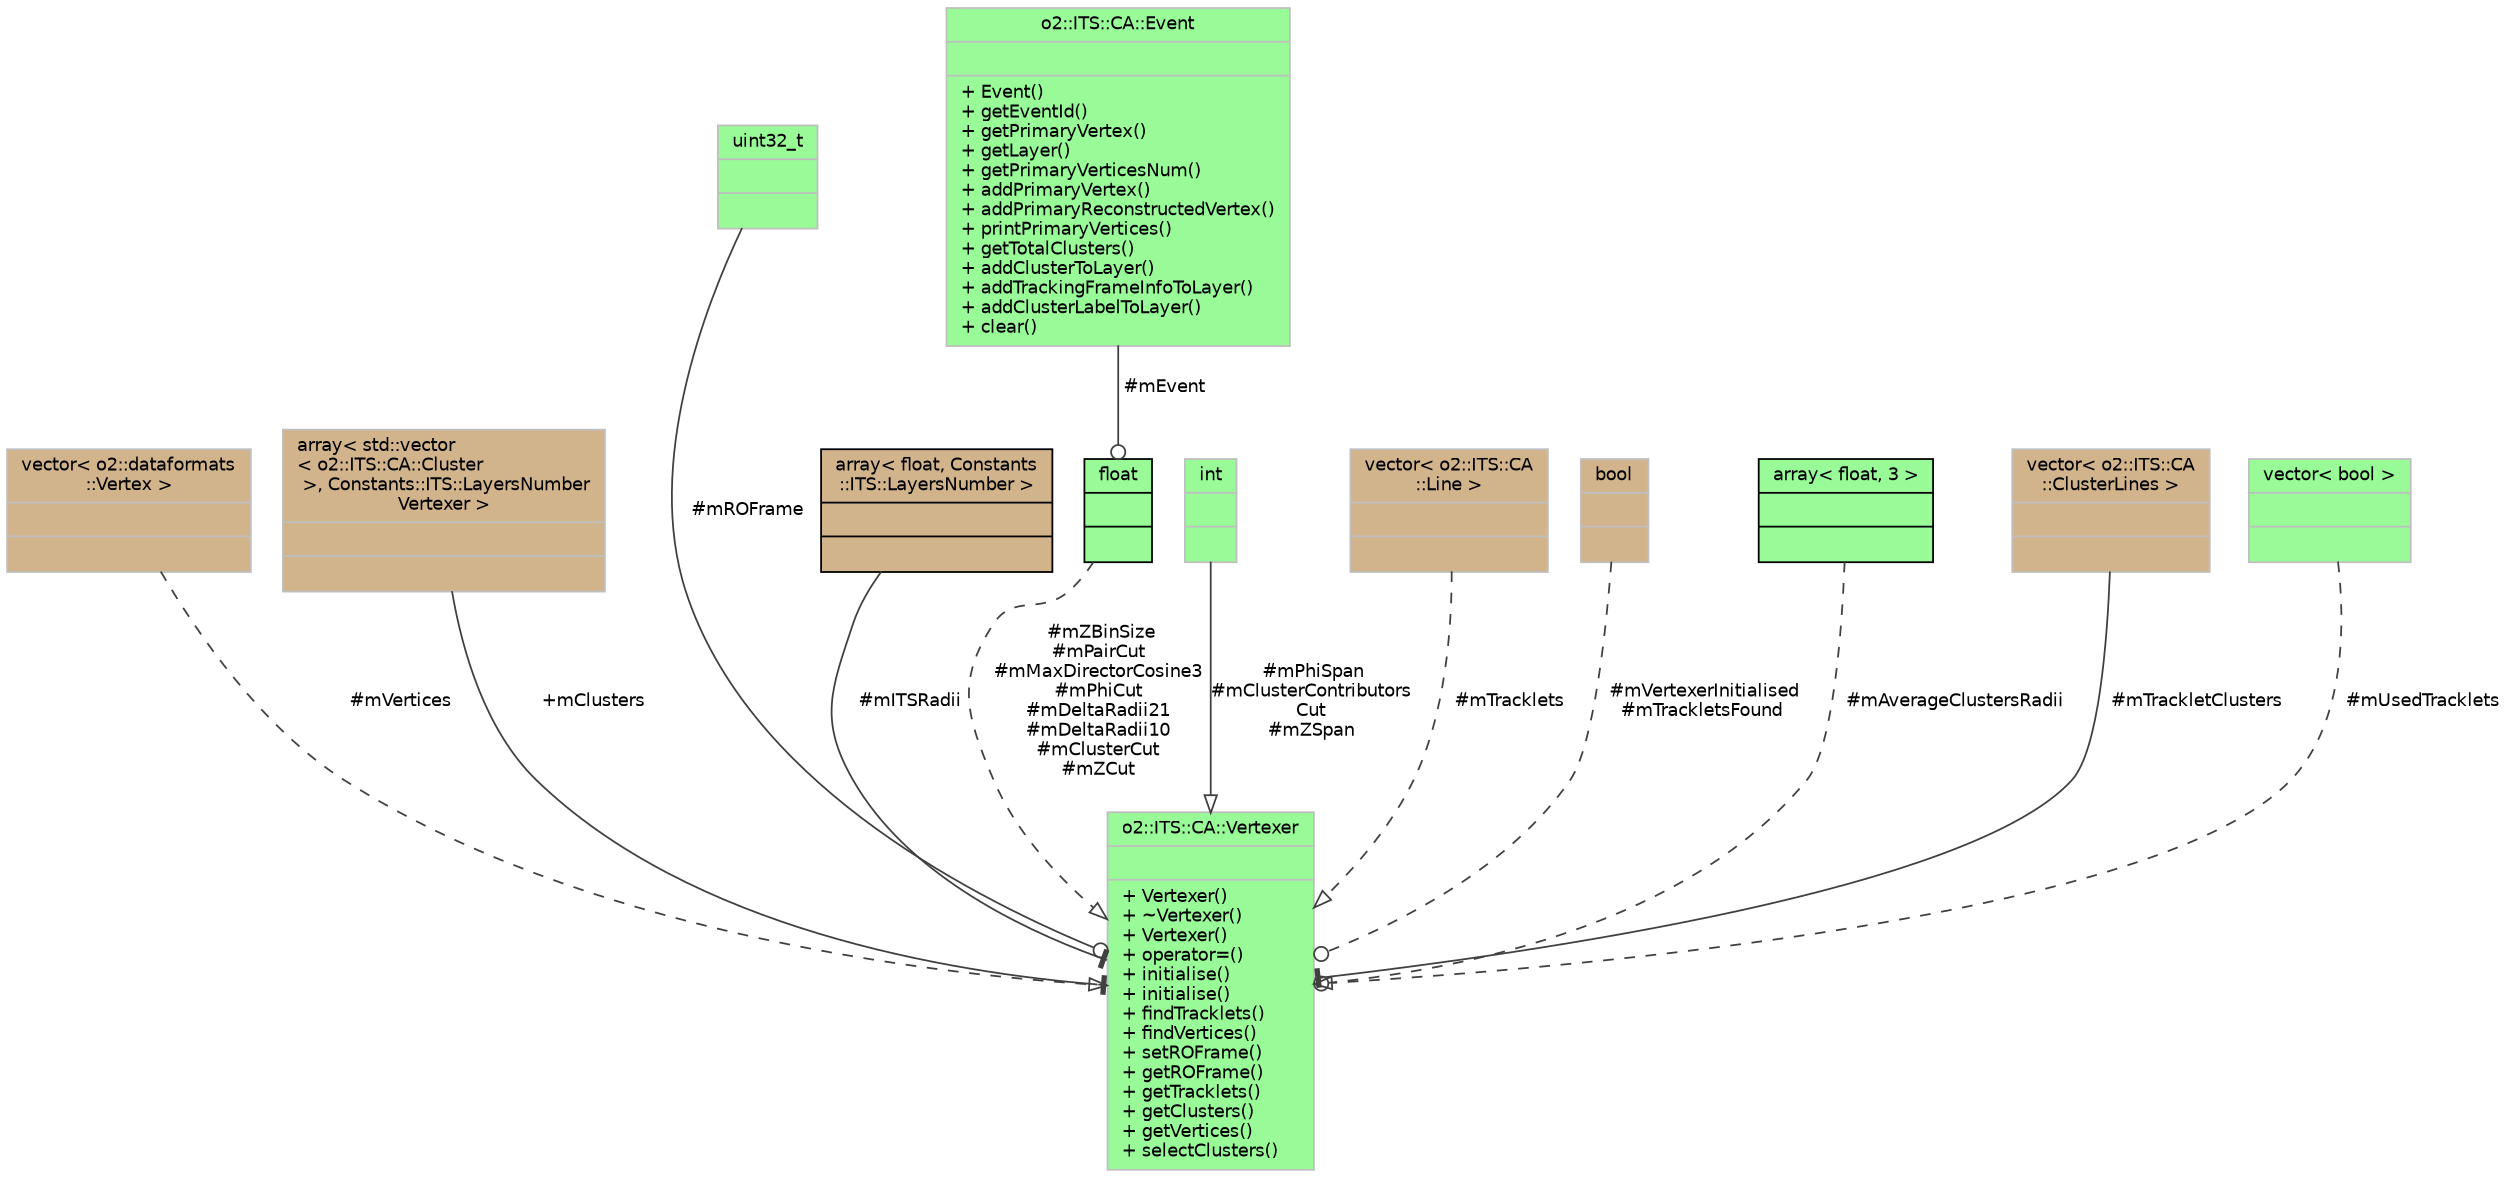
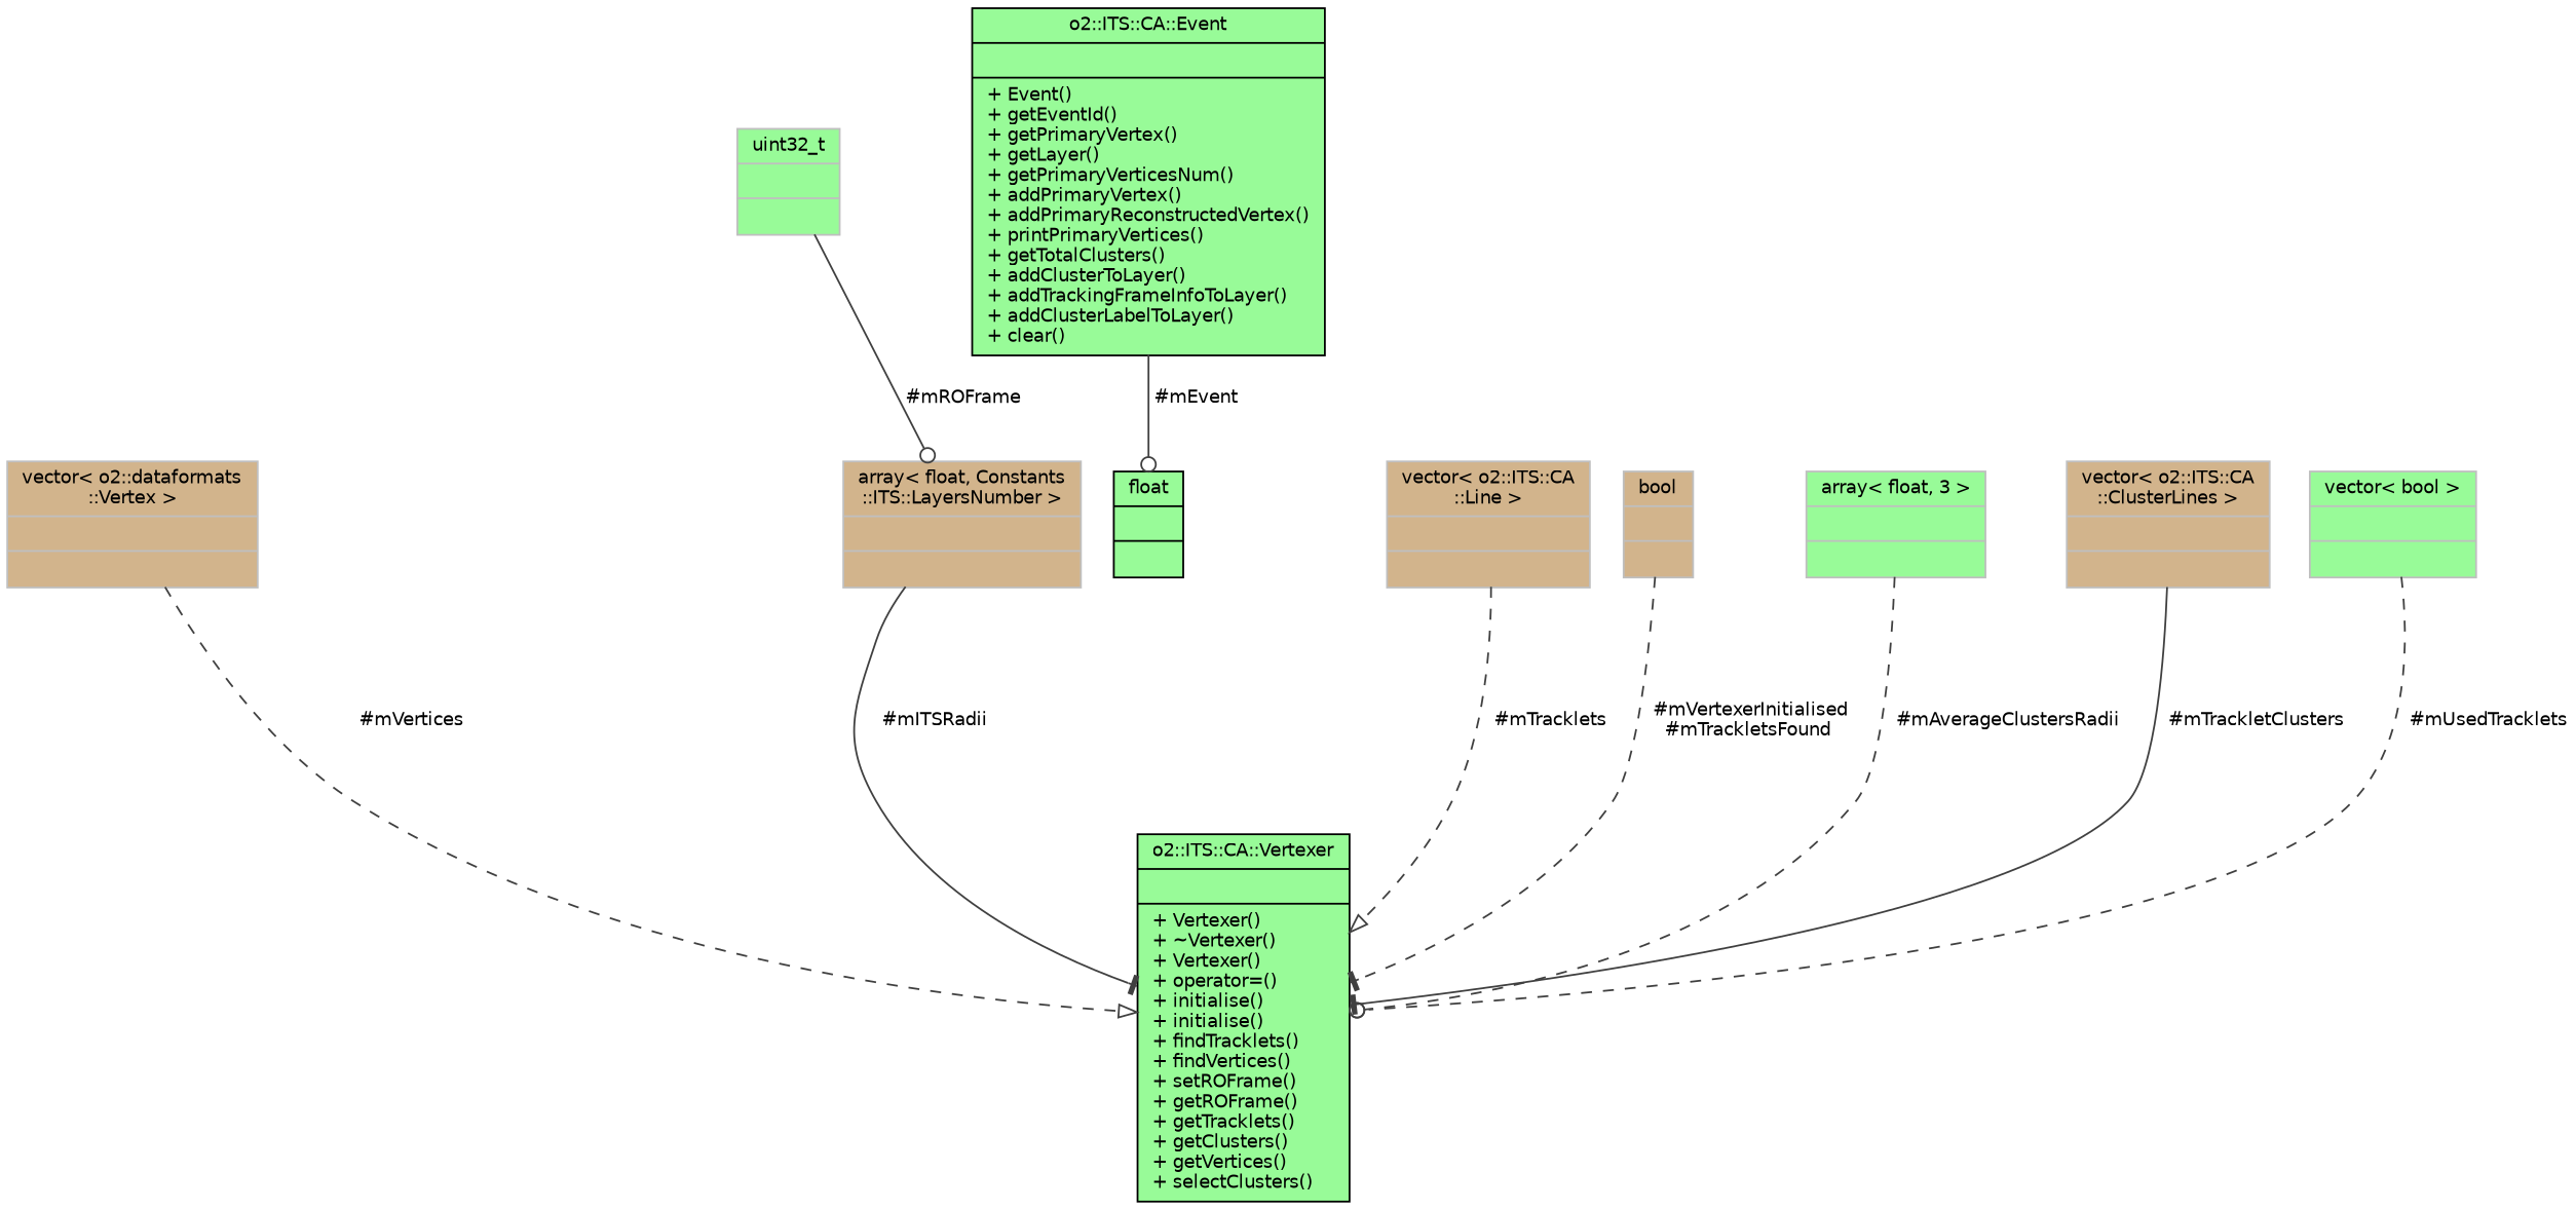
  digraph {
    node [color=grey75 fillcolor=palegreen fontname=Helvetica fontsize=10 shape=record style=filled]
    edge [arrowhead=onormal color=grey25 fontname=Helvetica fontsize=10 labelfontname=Helvetica labelfontsize=10 style=dashed]
-   n1 [fontcolor=black height=0.2 label="{o2::ITS::CA::Vertexer\n||+ Vertexer()\l+ ~Vertexer()\l+ Vertexer()\l+ operator=()\l+ initialise()\l+ initialise()\l+ findTracklets()\l+ findVertices()\l+ setROFrame()\l+ getROFrame()\l+ getTracklets()\l+ getClusters()\l+ getVertices()\l+ selectClusters()\l}" width=0.4]
+   n1 [color=black fontcolor=black height=0.2 label="{o2::ITS::CA::Vertexer\n||+ Vertexer()\l+ ~Vertexer()\l+ Vertexer()\l+ operator=()\l+ initialise()\l+ initialise()\l+ findTracklets()\l+ findVertices()\l+ setROFrame()\l+ getROFrame()\l+ getTracklets()\l+ getClusters()\l+ getVertices()\l+ selectClusters()\l}" width=0.4]
    n2 [fillcolor=tan height=0.2 label="{vector\< o2::dataformats\l::Vertex \>\n||}" width=0.4]
-   n3 [fillcolor=tan height=0.2 label="{array\< std::vector\l\< o2::ITS::CA::Cluster\l \>, Constants::ITS::LayersNumber\lVertexer \>\n||}" width=0.4]
    n4 [height=0.2 label="{uint32_t\n||}" width=0.4]
-   n5 [color=black fillcolor=tan height=0.2 label="{array\< float, Constants\l::ITS::LayersNumber \>\n||}" width=0.4]
+   n5 [fillcolor=tan height=0.2 label="{array\< float, Constants\l::ITS::LayersNumber \>\n||}" width=0.4]
    n6 [color=black height=0.2 label="{float\n||}" width=0.4]
-   n7 [height=0.2 label="{o2::ITS::CA::Event\n||+ Event()\l+ getEventId()\l+ getPrimaryVertex()\l+ getLayer()\l+ getPrimaryVerticesNum()\l+ addPrimaryVertex()\l+ addPrimaryReconstructedVertex()\l+ printPrimaryVertices()\l+ getTotalClusters()\l+ addClusterToLayer()\l+ addTrackingFrameInfoToLayer()\l+ addClusterLabelToLayer()\l+ clear()\l}" width=0.4]
-   n8 [height=0.2 label="{int\n||}" width=0.4]
+   n7 [color=black height=0.2 label="{o2::ITS::CA::Event\n||+ Event()\l+ getEventId()\l+ getPrimaryVertex()\l+ getLayer()\l+ getPrimaryVerticesNum()\l+ addPrimaryVertex()\l+ addPrimaryReconstructedVertex()\l+ printPrimaryVertices()\l+ getTotalClusters()\l+ addClusterToLayer()\l+ addTrackingFrameInfoToLayer()\l+ addClusterLabelToLayer()\l+ clear()\l}" width=0.4]
    n9 [fillcolor=tan height=0.2 label="{vector\< o2::ITS::CA\l::Line \>\n||}" width=0.4]
    n10 [fillcolor=tan height=0.2 label="{bool\n||}" width=0.4]
-   n11 [color=black height=0.2 label="{array\< float, 3 \>\n||}" width=0.4]
+   n11 [height=0.2 label="{array\< float, 3 \>\n||}" width=0.4]
    n12 [fillcolor=tan height=0.2 label="{vector\< o2::ITS::CA\l::ClusterLines \>\n||}" width=0.4]
    n13 [height=0.2 label="{vector\< bool \>\n||}" width=0.4]
    n2 -> n1 [label=" #mVertices"]
-   n3 -> n1 [arrowhead=tee label=" +mClusters" style=solid]
-   n4 -> n1 [arrowhead=odot label=" #mROFrame" style=solid]
+   n4 -> n5 [arrowhead=odot label=" #mROFrame" style=solid]
    n5 -> n1 [arrowhead=tee label=" #mITSRadii" style=solid]
-   n6 -> n1 [label=" #mZBinSize\n#mPairCut\n#mMaxDirectorCosine3\n#mPhiCut\n#mDeltaRadii21\n#mDeltaRadii10\n#mClusterCut\n#mZCut"]
    n7 -> n6 [arrowhead=odot label=" #mEvent" style=solid]
-   n8 -> n1 [label=" #mPhiSpan\n#mClusterContributors\lCut\n#mZSpan" style=solid]
    n9 -> n1 [label=" #mTracklets"]
-   n10 -> n1 [arrowhead=odot label=" #mVertexerInitialised\n#mTrackletsFound"]
+   n10 -> n1 [arrowhead=tee label=" #mVertexerInitialised\n#mTrackletsFound"]
    n11 -> n1 [arrowhead=odot label=" #mAverageClustersRadii"]
    n12 -> n1 [arrowhead=tee label=" #mTrackletClusters" style=solid]
-   n13 -> n1 [label=" #mUsedTracklets"]
+   n13 -> n1 [arrowhead=odot label=" #mUsedTracklets"]
  }
